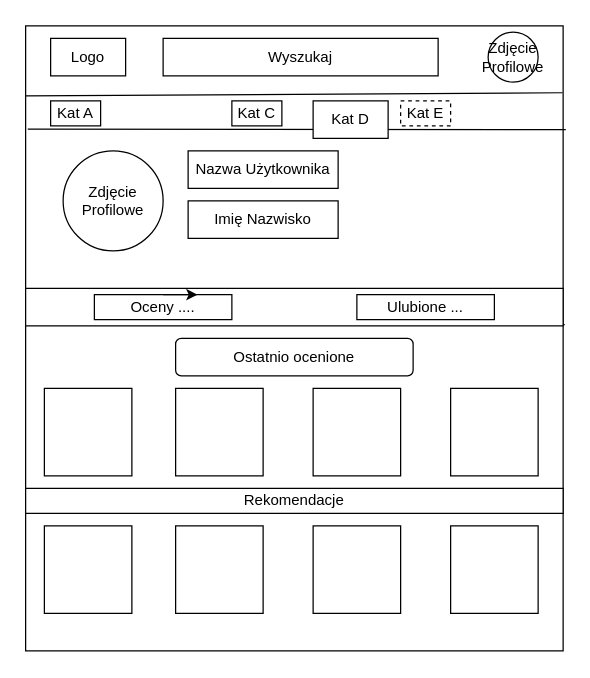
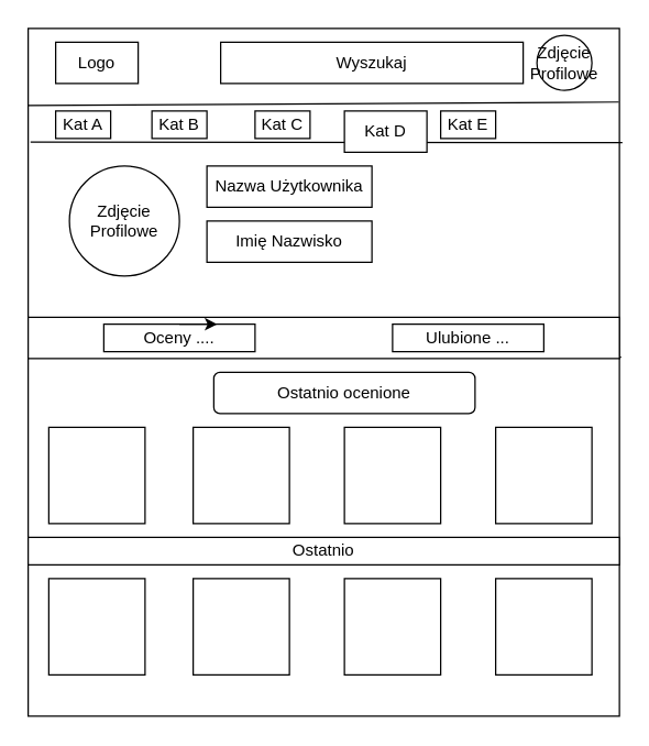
  <mxCell id="0" />
  <mxCell id="1" parent="0" />
  <mxCell id="2" value="" style="rounded=0;whiteSpace=wrap;html=1;" vertex="1" parent="1"><mxGeometry x="20" y="20" width="430" height="500" as="geometry" /></mxCell>
- <mxCell id="3" value="Wyszukaj" style="rounded=0;whiteSpace=wrap;html=1;" vertex="1" parent="1"><mxGeometry x="130" y="30" width="220" height="30" as="geometry" /></mxCell>
+ <mxCell id="3" value="Wyszukaj" style="rounded=0;whiteSpace=wrap;html=1;" vertex="1" parent="1"><mxGeometry x="160" y="30" width="220" height="30" as="geometry" /></mxCell>
  <mxCell id="4" value="" style="endArrow=none;html=1;rounded=0;entryX=0.999;entryY=0.107;entryDx=0;entryDy=0;entryPerimeter=0;exitX=0;exitY=0.112;exitDx=0;exitDy=0;exitPerimeter=0;" edge="1" parent="1" source="2" target="2"><mxGeometry width="50" height="50" relative="1" as="geometry"><mxPoint x="20" y="110" as="sourcePoint" /><mxPoint x="70" y="60" as="targetPoint" /></mxGeometry></mxCell>
  <mxCell id="5" value="Logo" style="rounded=0;whiteSpace=wrap;html=1;" vertex="1" parent="1"><mxGeometry x="40" y="30" width="60" height="30" as="geometry" /></mxCell>
  <mxCell id="6" value="" style="endArrow=none;html=1;rounded=0;entryX=1.005;entryY=0.166;entryDx=0;entryDy=0;entryPerimeter=0;exitX=0.004;exitY=0.165;exitDx=0;exitDy=0;exitPerimeter=0;" edge="1" parent="1" source="2" target="2"><mxGeometry width="50" height="50" relative="1" as="geometry"><mxPoint x="20" y="100" as="sourcePoint" /><mxPoint x="250" y="260" as="targetPoint" /></mxGeometry></mxCell>
  <mxCell id="7" value="" style="endArrow=none;html=1;rounded=0;exitX=0;exitY=0.478;exitDx=0;exitDy=0;exitPerimeter=0;entryX=1.003;entryY=0.478;entryDx=0;entryDy=0;entryPerimeter=0;" edge="1" parent="1" source="2" target="2"><mxGeometry width="50" height="50" relative="1" as="geometry"><mxPoint x="200" y="310" as="sourcePoint" /><mxPoint x="250" y="260" as="targetPoint" /></mxGeometry></mxCell>
  <mxCell id="8" value="Kat A" style="rounded=0;whiteSpace=wrap;html=1;" vertex="1" parent="1"><mxGeometry x="40" y="80" width="40" height="20" as="geometry" /></mxCell>
+ <mxCell id="9" value="Kat B" style="rounded=0;whiteSpace=wrap;html=1;" vertex="1" parent="1"><mxGeometry x="110" y="80" width="40" height="20" as="geometry" /></mxCell>
  <mxCell id="10" value="Kat C" style="rounded=0;whiteSpace=wrap;html=1;" vertex="1" parent="1"><mxGeometry x="185" y="80" width="40" height="20" as="geometry" /></mxCell>
  <mxCell id="11" value="Kat D" style="rounded=0;whiteSpace=wrap;html=1;" vertex="1" parent="1"><mxGeometry x="250" y="80" width="60" height="30" as="geometry" /></mxCell>
- <mxCell id="12" value="Kat E" style="rounded=0;whiteSpace=wrap;html=1;dashed=1;" vertex="1" parent="1"><mxGeometry x="320" y="80" width="40" height="20" as="geometry" /></mxCell>
- <mxCell id="13" value="Ostatnio ocenione" style="rounded=1;whiteSpace=wrap;html=1;" vertex="1" parent="1"><mxGeometry x="140" y="270" width="190" height="30" as="geometry" /></mxCell>
+ <mxCell id="12" value="Kat E" style="rounded=0;whiteSpace=wrap;html=1;" vertex="1" parent="1"><mxGeometry x="320" y="80" width="40" height="20" as="geometry" /></mxCell>
+ <mxCell id="13" value="Ostatnio ocenione" style="rounded=1;whiteSpace=wrap;html=1;" vertex="1" parent="1"><mxGeometry x="155" y="270" width="190" height="30" as="geometry" /></mxCell>
  <mxCell id="14" value="" style="whiteSpace=wrap;html=1;aspect=fixed;" vertex="1" parent="1"><mxGeometry x="35" y="310" width="70" height="70" as="geometry" /></mxCell>
  <mxCell id="15" value="" style="rounded=0;whiteSpace=wrap;html=1;" vertex="1" parent="1"><mxGeometry x="20" y="230" width="430" height="30" as="geometry" /></mxCell>
  <mxCell id="16" value="Zdjęcie Profilowe" style="ellipse;whiteSpace=wrap;html=1;aspect=fixed;" vertex="1" parent="1"><mxGeometry x="50" y="120" width="80" height="80" as="geometry" /></mxCell>
  <mxCell id="17" value="Nazwa Użytkownika" style="rounded=0;whiteSpace=wrap;html=1;" vertex="1" parent="1"><mxGeometry x="150" y="120" width="120" height="30" as="geometry" /></mxCell>
  <mxCell id="18" value="Zdjęcie Profilowe" style="ellipse;whiteSpace=wrap;html=1;aspect=fixed;" vertex="1" parent="1"><mxGeometry x="390" y="25" width="40" height="40" as="geometry" /></mxCell>
  <mxCell id="19" value="Oceny ...." style="rounded=0;whiteSpace=wrap;html=1;" vertex="1" parent="1"><mxGeometry x="75" y="235" width="110" height="20" as="geometry" /></mxCell>
  <mxCell id="20" value="Ulubione ..." style="rounded=0;whiteSpace=wrap;html=1;" vertex="1" parent="1"><mxGeometry x="285" y="235" width="110" height="20" as="geometry" /></mxCell>
  <mxCell id="21" style="edgeStyle=orthogonalEdgeStyle;rounded=0;orthogonalLoop=1;jettySize=auto;html=1;exitX=0.5;exitY=1;exitDx=0;exitDy=0;" edge="1" parent="1"><mxGeometry relative="1" as="geometry"><mxPoint x="235" y="255" as="sourcePoint" /><mxPoint x="235" y="255" as="targetPoint" /></mxGeometry></mxCell>
  <mxCell id="22" value="" style="whiteSpace=wrap;html=1;aspect=fixed;" vertex="1" parent="1"><mxGeometry x="140" y="310" width="70" height="70" as="geometry" /></mxCell>
  <mxCell id="23" value="" style="whiteSpace=wrap;html=1;aspect=fixed;" vertex="1" parent="1"><mxGeometry x="250" y="310" width="70" height="70" as="geometry" /></mxCell>
  <mxCell id="24" value="" style="whiteSpace=wrap;html=1;aspect=fixed;" vertex="1" parent="1"><mxGeometry x="360" y="310" width="70" height="70" as="geometry" /></mxCell>
- <mxCell id="25" value="Rekomendacje" style="rounded=0;whiteSpace=wrap;html=1;" vertex="1" parent="1"><mxGeometry x="20" y="390" width="430" height="20" as="geometry" /></mxCell>
+ <mxCell id="25" value="Ostatnio" style="rounded=0;whiteSpace=wrap;html=1;" vertex="1" parent="1"><mxGeometry x="20" y="390" width="430" height="20" as="geometry" /></mxCell>
  <mxCell id="26" value="" style="whiteSpace=wrap;html=1;aspect=fixed;" vertex="1" parent="1"><mxGeometry x="35" y="420" width="70" height="70" as="geometry" /></mxCell>
  <mxCell id="27" value="" style="whiteSpace=wrap;html=1;aspect=fixed;" vertex="1" parent="1"><mxGeometry x="140" y="420" width="70" height="70" as="geometry" /></mxCell>
  <mxCell id="28" value="" style="whiteSpace=wrap;html=1;aspect=fixed;" vertex="1" parent="1"><mxGeometry x="250" y="420" width="70" height="70" as="geometry" /></mxCell>
  <mxCell id="29" value="" style="whiteSpace=wrap;html=1;aspect=fixed;" vertex="1" parent="1"><mxGeometry x="360" y="420" width="70" height="70" as="geometry" /></mxCell>
  <mxCell id="30" value="Imię Nazwisko" style="rounded=0;whiteSpace=wrap;html=1;" vertex="1" parent="1"><mxGeometry x="150" y="160" width="120" height="30" as="geometry" /></mxCell>
  <mxCell id="31" style="edgeStyle=orthogonalEdgeStyle;rounded=0;orthogonalLoop=1;jettySize=auto;html=1;exitX=0.5;exitY=0;exitDx=0;exitDy=0;entryX=0.75;entryY=0;entryDx=0;entryDy=0;" edge="1" parent="1" source="19" target="19"><mxGeometry relative="1" as="geometry" /></mxCell>
